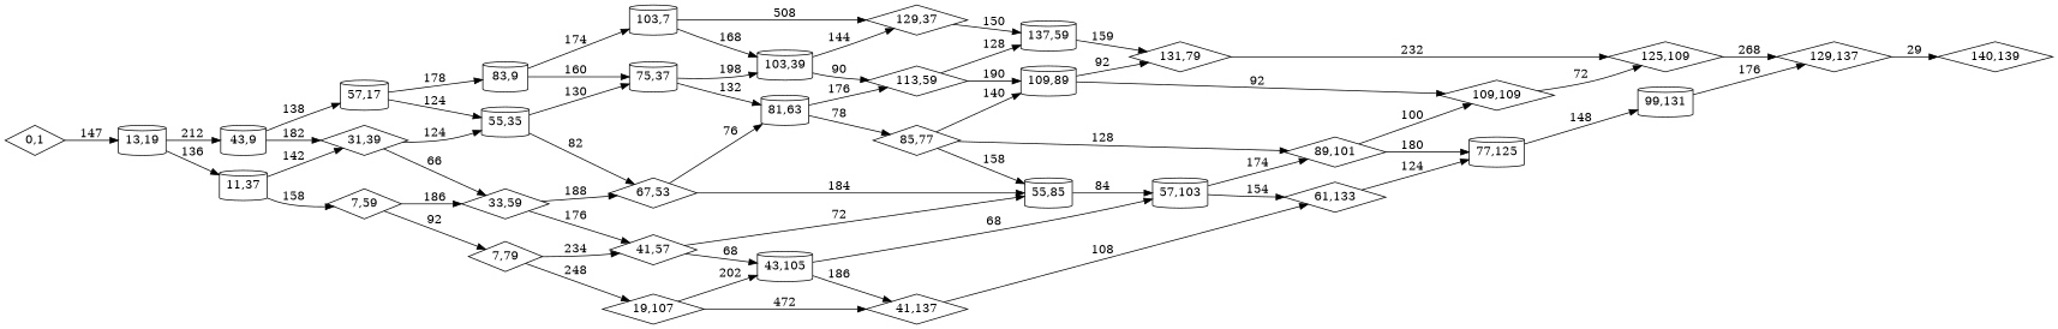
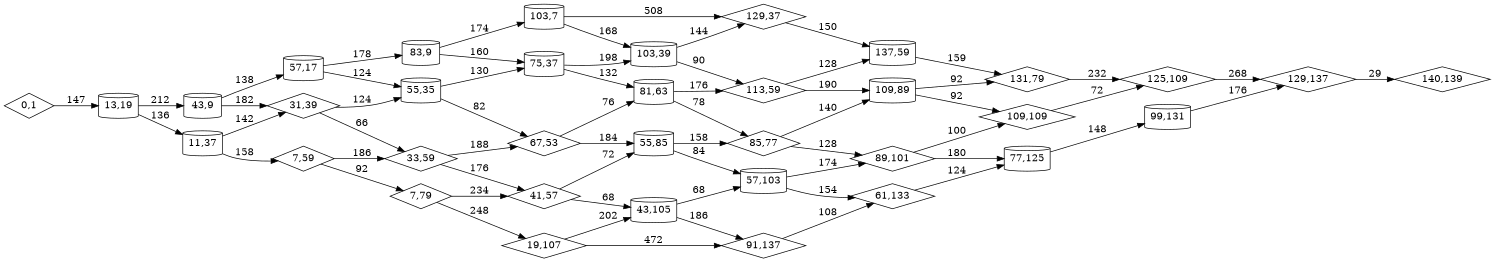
  strict digraph {
    rankdir=LR
    node [shape=diamond]
    edge [weight=124]
    "13,19" [shape=cylinder]
    "0,1"
    "43,9" [shape=cylinder]
    "11,37" [shape=cylinder]
    "57,17" [shape=cylinder]
    "31,39"
    "7,59"
    "83,9" [shape=cylinder]
    "55,35" [shape=cylinder]
    "33,59"
    "103,7" [shape=cylinder]
    "75,37" [shape=cylinder]
    "67,53"
    "129,37"
    "103,39" [shape=cylinder]
    "81,63" [shape=cylinder]
    "137,59" [shape=cylinder]
    "113,59"
    "131,79"
    "125,109"
    "129,137"
    "140,139"
    "109,89" [shape=cylinder]
    "109,109"
    "99,131" [shape=cylinder]
    "85,77"
    "89,101"
    "77,125" [shape=cylinder]
    "55,85" [shape=cylinder]
    "57,103" [shape=cylinder]
    "61,133"
    n32 [label="41,57"]
    "43,105" [shape=cylinder]
-   "41,137"
+   "41,137" [label="91,137"]
    "7,79"
    "19,107"
    "13,19" -> "43,9" [label=212 weight=212]
    "13,19" -> "11,37" [label=136 weight=136]
    "0,1" -> "13,19" [label=147 weight=147]
    "43,9" -> "57,17" [label=138 weight=138]
    "43,9" -> "31,39" [label=182 weight=182]
    "11,37" -> "31,39" [label=142 weight=142]
    "11,37" -> "7,59" [label=158 weight=158]
    "57,17" -> "83,9" [label=178 weight=178]
    "57,17" -> "55,35" [label=124]
    "31,39" -> "55,35" [label=124]
    "31,39" -> "33,59" [label=66 weight=66]
    "7,59" -> "33,59" [label=186 weight=186]
    "7,59" -> "7,79" [label=92 weight=92]
    "83,9" -> "103,7" [label=174 weight=174]
    "83,9" -> "75,37" [label=160 weight=160]
    "55,35" -> "75,37" [label=130 weight=130]
    "55,35" -> "67,53" [label=82 weight=82]
    "33,59" -> "67,53" [label=188 weight=188]
    "33,59" -> n32 [label=176 weight=176]
    "103,7" -> "129,37" [label=508 weight=508]
    "103,7" -> "103,39" [label=168 weight=168]
    "75,37" -> "103,39" [label=198 weight=198]
    "75,37" -> "81,63" [label=132 weight=132]
    "67,53" -> "81,63" [label=76 weight=76]
    "67,53" -> "55,85" [label=184 weight=184]
    "129,37" -> "137,59" [label=150 weight=150]
    "103,39" -> "129,37" [label=144 weight=144]
    "103,39" -> "113,59" [label=90 weight=90]
    "81,63" -> "113,59" [label=176 weight=176]
    "81,63" -> "85,77" [label=78 weight=78]
    "137,59" -> "131,79" [label=159 weight=154]
    "113,59" -> "137,59" [label=128 weight=128]
    "113,59" -> "109,89" [label=190 weight=190]
    "131,79" -> "125,109" [label=232 weight=232]
    "125,109" -> "129,137" [label=268 weight=268]
    "129,137" -> "140,139" [label=29 weight=29]
    "109,89" -> "131,79" [label=92 weight=92]
    "109,89" -> "109,109" [label=92 weight=92]
    "109,109" -> "125,109" [label=72 weight=72]
    "99,131" -> "129,137" [label=176 weight=176]
    "85,77" -> "109,89" [label=140 weight=140]
    "85,77" -> "89,101" [label=128 weight=128]
    "89,101" -> "109,109" [label=100 weight=100]
    "89,101" -> "77,125" [label=180 weight=180]
    "77,125" -> "99,131" [label=148 weight=148]
-   "85,77" -> "55,85" [label=158 weight=158]
+   "55,85" -> "85,77" [label=158 weight=158]
    "55,85" -> "57,103" [label=84 weight=84]
    "57,103" -> "89,101" [label=174 weight=174]
    "57,103" -> "61,133" [label=154 weight=154]
    "61,133" -> "77,125" [label=124]
    n32 -> "55,85" [label=72 weight=72]
    n32 -> "43,105" [label=68 weight=68]
    "43,105" -> "57,103" [label=68 weight=68]
    "43,105" -> "41,137" [label=186 weight=186]
    "41,137" -> "61,133" [label=108 weight=108]
    "7,79" -> n32 [label=234 weight=234]
    "7,79" -> "19,107" [label=248 weight=248]
    "19,107" -> "43,105" [label=202 weight=202]
    "19,107" -> "41,137" [label=472 weight=472]
  }
